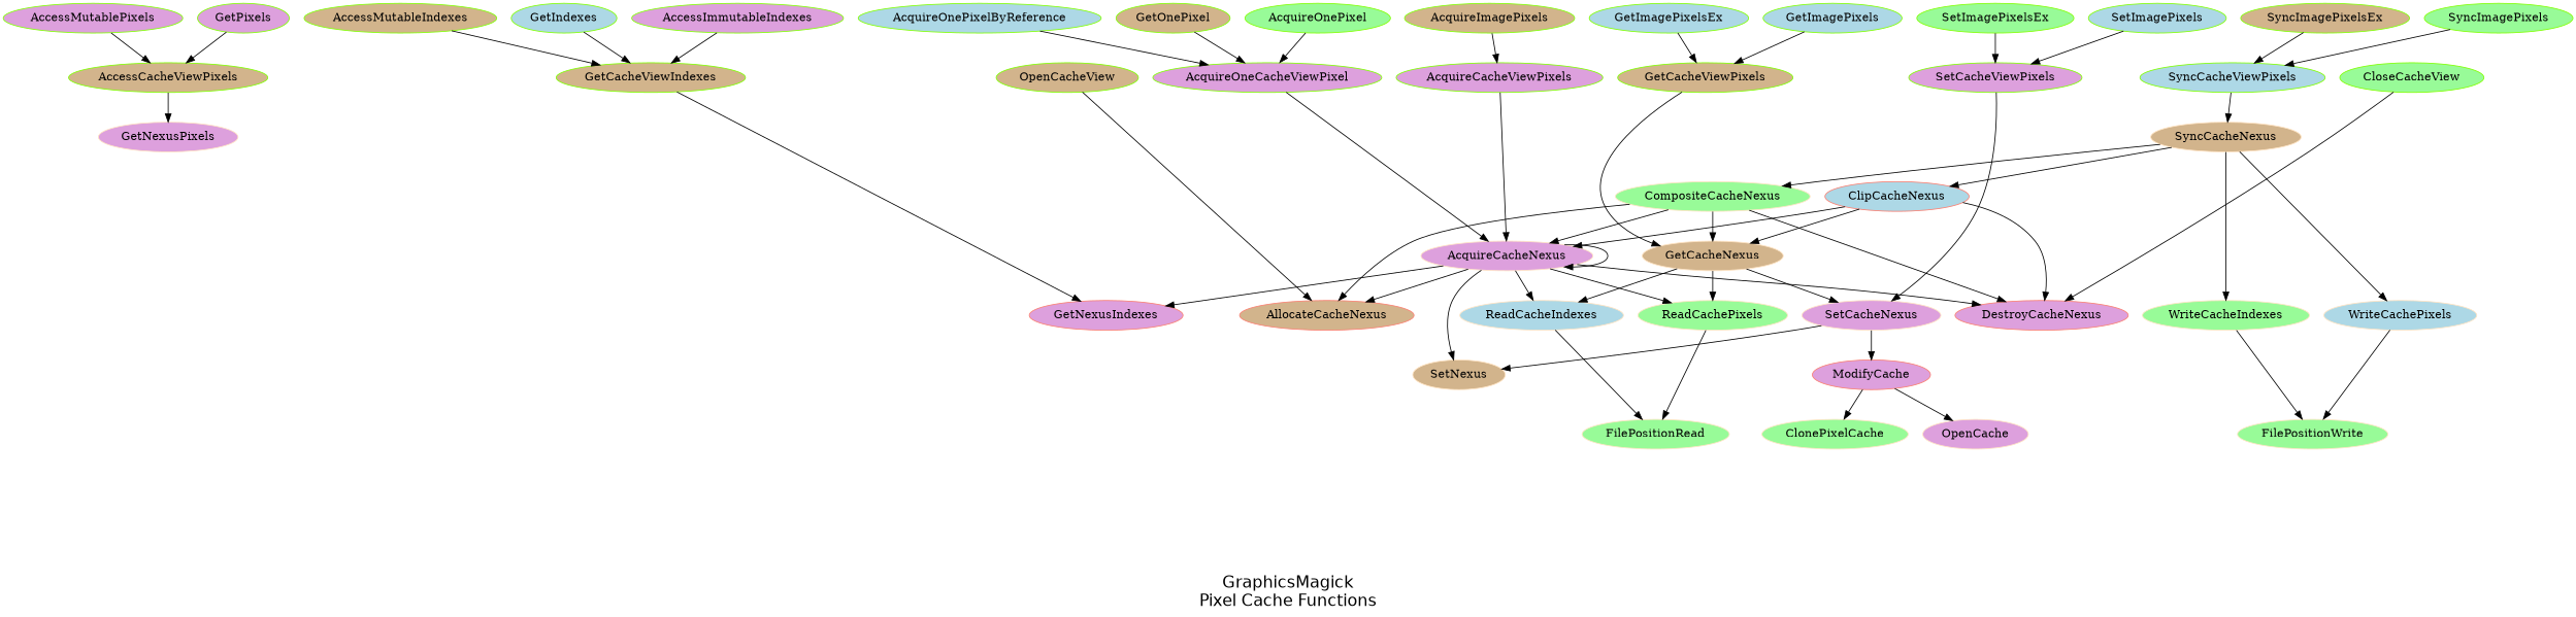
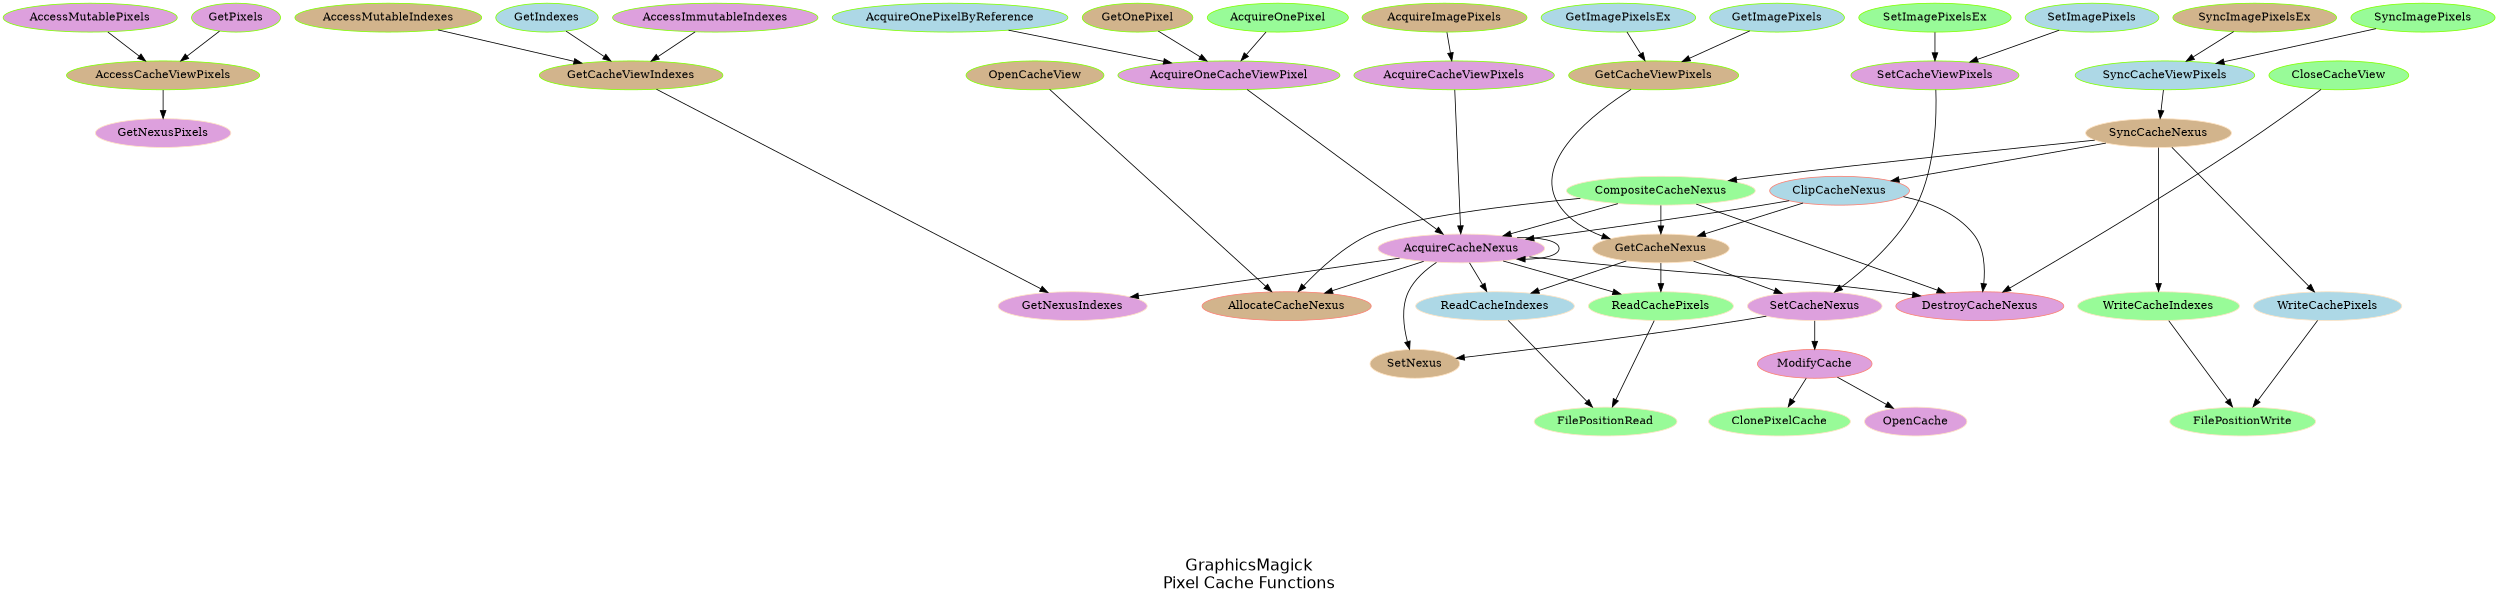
  digraph {
    fontname=Helvetica
    fontsize=20
    label="\n\nGraphicsMagick\nPixel Cache Functions"
    rankdir=TB
    node [color=chartreuse fillcolor=plum style=filled]
    AccessCacheViewPixels [fillcolor=tan]
    AcquireCacheViewPixels
    AcquireOneCacheViewPixel
    CloseCacheView [fillcolor=palegreen]
    GetCacheViewIndexes [fillcolor=tan]
    GetCacheViewPixels [fillcolor=tan]
    OpenCacheView [fillcolor=tan]
    SetCacheViewPixels
    SyncCacheViewPixels [fillcolor=lightblue]
    AccessImmutableIndexes
    AccessMutableIndexes [fillcolor=tan]
    AccessMutablePixels
    AcquireImagePixels [fillcolor=tan]
    AcquireOnePixelByReference [fillcolor=lightblue]
    GetImagePixels [fillcolor=lightblue]
    GetImagePixelsEx [fillcolor=lightblue]
    GetIndexes [fillcolor=lightblue]
    GetOnePixel [fillcolor=tan]
    GetPixels
    SetImagePixels [fillcolor=lightblue]
    SetImagePixelsEx [fillcolor=palegreen]
    SyncImagePixels [fillcolor=palegreen]
    SyncImagePixelsEx [fillcolor=tan]
    WriteCacheIndexes [color=bisque fillcolor=palegreen]
    WriteCachePixels [color=bisque fillcolor=lightblue]
    ReadCachePixels [color=bisque fillcolor=palegreen]
    ReadCacheIndexes [color=bisque fillcolor=lightblue]
    ClonePixelCache [color=bisque fillcolor=palegreen]
    OpenCache [color=bisque]
    FilePositionRead [color=bisque fillcolor=palegreen]
    FilePositionWrite [color=bisque fillcolor=palegreen]
    GetNexusPixels [color=bisque]
    AcquireCacheNexus [color=bisque]
    DestroyCacheNexus [color=salmon]
-   GetNexusIndexes [color=salmon]
+   GetNexusIndexes [color=bisque]
    GetCacheNexus [color=bisque fillcolor=tan]
    AllocateCacheNexus [color=salmon fillcolor=tan]
    SetCacheNexus [color=bisque]
    SyncCacheNexus [color=bisque fillcolor=tan]
    SetNexus [color=bisque fillcolor=tan]
    ModifyCache [color=salmon]
    ClipCacheNexus [color=salmon fillcolor=lightblue]
    CompositeCacheNexus [color=bisque fillcolor=palegreen]
    AcquireOnePixel [fillcolor=palegreen]
    subgraph sub_1 {
      rank=same
      AccessCacheViewPixels
      AcquireCacheViewPixels
      AcquireOneCacheViewPixel
      CloseCacheView
      GetCacheViewIndexes
      GetCacheViewPixels
      OpenCacheView
      SetCacheViewPixels
      SyncCacheViewPixels
    }
    subgraph sub_2 {
      rank=same
      AccessImmutableIndexes
      AccessMutableIndexes
      AccessMutablePixels
      AcquireImagePixels
      AcquireOnePixelByReference
      GetImagePixels
      GetImagePixelsEx
      GetIndexes
      GetOnePixel
      GetPixels
      SetImagePixels
      SetImagePixelsEx
      SyncImagePixels
      SyncImagePixelsEx
    }
    subgraph sub_3 {
      rank=same
      WriteCacheIndexes
      WriteCachePixels
      ReadCachePixels
      ReadCacheIndexes
    }
    subgraph sub_4 {
      rank=same
      ClonePixelCache
      OpenCache
      FilePositionRead
      FilePositionWrite
    }
    AccessCacheViewPixels -> GetNexusPixels
    AcquireCacheViewPixels -> AcquireCacheNexus
    AcquireOneCacheViewPixel -> AcquireCacheNexus
    CloseCacheView -> DestroyCacheNexus
    GetCacheViewIndexes -> GetNexusIndexes
    GetCacheViewPixels -> GetCacheNexus
    OpenCacheView -> AllocateCacheNexus
    SetCacheViewPixels -> SetCacheNexus
    SyncCacheViewPixels -> SyncCacheNexus
    AccessImmutableIndexes -> GetCacheViewIndexes
    AccessMutableIndexes -> GetCacheViewIndexes
    AccessMutablePixels -> AccessCacheViewPixels
    AcquireImagePixels -> AcquireCacheViewPixels
    AcquireOnePixelByReference -> AcquireOneCacheViewPixel
    GetImagePixels -> GetCacheViewPixels
    GetImagePixelsEx -> GetCacheViewPixels
    GetIndexes -> GetCacheViewIndexes
    GetOnePixel -> AcquireOneCacheViewPixel
    GetPixels -> AccessCacheViewPixels
    SetImagePixels -> SetCacheViewPixels
    SetImagePixelsEx -> SetCacheViewPixels
    SyncImagePixels -> SyncCacheViewPixels
    SyncImagePixelsEx -> SyncCacheViewPixels
    WriteCacheIndexes -> FilePositionWrite
    WriteCachePixels -> FilePositionWrite
    ReadCachePixels -> FilePositionRead
    ReadCacheIndexes -> FilePositionRead
    AcquireCacheNexus -> ReadCachePixels
    AcquireCacheNexus -> ReadCacheIndexes
    AcquireCacheNexus -> AcquireCacheNexus
    AcquireCacheNexus -> DestroyCacheNexus
    AcquireCacheNexus -> GetNexusIndexes
    AcquireCacheNexus -> AllocateCacheNexus
    AcquireCacheNexus -> SetNexus
    GetCacheNexus -> ReadCachePixels
    GetCacheNexus -> ReadCacheIndexes
    GetCacheNexus -> SetCacheNexus
    SetCacheNexus -> SetNexus
    SetCacheNexus -> ModifyCache
    SyncCacheNexus -> WriteCacheIndexes
    SyncCacheNexus -> WriteCachePixels
    SyncCacheNexus -> ClipCacheNexus
    SyncCacheNexus -> CompositeCacheNexus
    ModifyCache -> ClonePixelCache
    ModifyCache -> OpenCache
    ClipCacheNexus -> AcquireCacheNexus
    ClipCacheNexus -> DestroyCacheNexus
    ClipCacheNexus -> GetCacheNexus
    CompositeCacheNexus -> AcquireCacheNexus
    CompositeCacheNexus -> DestroyCacheNexus
    CompositeCacheNexus -> GetCacheNexus
    CompositeCacheNexus -> AllocateCacheNexus
    AcquireOnePixel -> AcquireOneCacheViewPixel
  }
